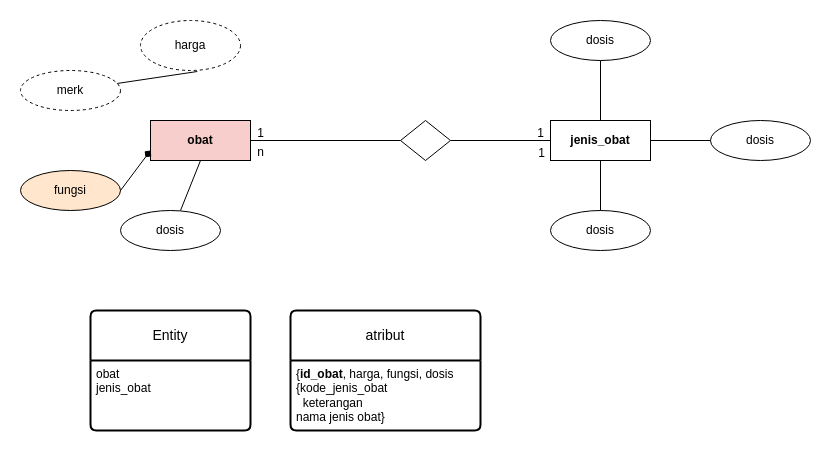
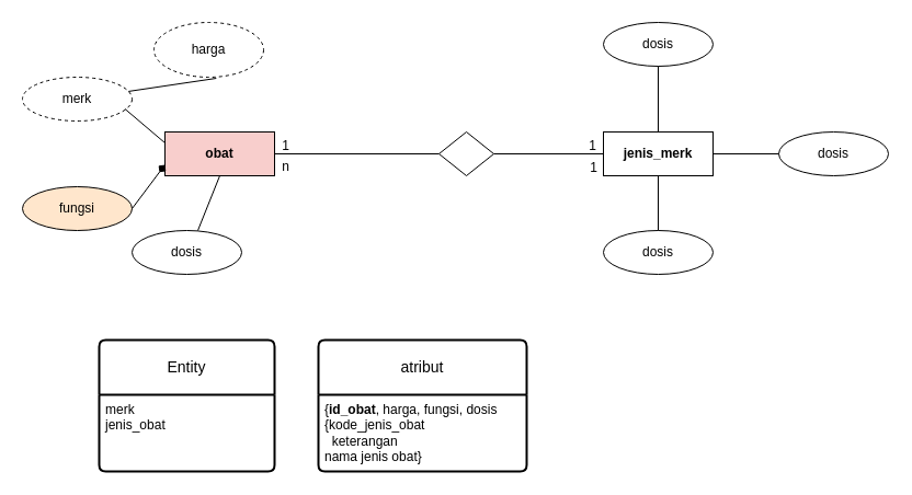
  <mxCell id="0" />
  <mxCell id="1" parent="0" />
  <mxCell id="2" value="&lt;b&gt;obat&lt;/b&gt;" style="whiteSpace=wrap;html=1;align=center;fillColor=#f8cecc;" vertex="1" parent="1"><mxGeometry x="150" y="120" width="100" height="40" as="geometry" /></mxCell>
  <mxCell id="3" value="harga" style="ellipse;whiteSpace=wrap;html=1;align=center;dashed=1;" vertex="1" parent="1"><mxGeometry x="140" y="20" width="100" height="50" as="geometry" /></mxCell>
  <mxCell id="4" value="merk" style="ellipse;whiteSpace=wrap;html=1;align=center;dashed=1;" vertex="1" parent="1"><mxGeometry x="20" y="70" width="100" height="40" as="geometry" /></mxCell>
  <mxCell id="5" value="fungsi" style="ellipse;whiteSpace=wrap;html=1;align=center;fillColor=#ffe6cc;" vertex="1" parent="1"><mxGeometry x="20" y="170" width="100" height="40" as="geometry" /></mxCell>
  <mxCell id="6" value="dosis" style="ellipse;whiteSpace=wrap;html=1;align=center;" vertex="1" parent="1"><mxGeometry x="120" y="210" width="100" height="40" as="geometry" /></mxCell>
  <mxCell id="7" value="" style="endArrow=none;html=1;rounded=0;exitX=0.568;exitY=1.02;exitDx=0;exitDy=0;exitPerimeter=0;" edge="1" parent="1" source="3" target="4"><mxGeometry relative="1" as="geometry"><mxPoint x="340" y="260" as="sourcePoint" /><mxPoint x="500" y="260" as="targetPoint" /></mxGeometry></mxCell>
+ <mxCell id="8" value="" style="endArrow=none;html=1;rounded=0;exitX=0.934;exitY=0.722;exitDx=0;exitDy=0;exitPerimeter=0;entryX=0;entryY=0.25;entryDx=0;entryDy=0;" edge="1" parent="1" source="4" target="2"><mxGeometry relative="1" as="geometry"><mxPoint x="207" y="81" as="sourcePoint" /><mxPoint x="207" y="129" as="targetPoint" /></mxGeometry></mxCell>
  <mxCell id="9" value="" style="endArrow=diamond;html=1;rounded=0;exitX=1;exitY=0.5;exitDx=0;exitDy=0;entryX=0;entryY=0.75;entryDx=0;entryDy=0;" edge="1" parent="1" source="5" target="2"><mxGeometry relative="1" as="geometry"><mxPoint x="120" y="160" as="sourcePoint" /><mxPoint x="157" y="191" as="targetPoint" /></mxGeometry></mxCell>
  <mxCell id="10" value="" style="endArrow=none;html=1;rounded=0;exitX=0.6;exitY=0;exitDx=0;exitDy=0;entryX=0.5;entryY=1;entryDx=0;entryDy=0;exitPerimeter=0;" edge="1" parent="1" source="6" target="2"><mxGeometry relative="1" as="geometry"><mxPoint x="130" y="200" as="sourcePoint" /><mxPoint x="160" y="160" as="targetPoint" /></mxGeometry></mxCell>
  <mxCell id="11" value="" style="shape=rhombus;perimeter=rhombusPerimeter;whiteSpace=wrap;html=1;align=center;" vertex="1" parent="1"><mxGeometry x="400" y="120" width="50" height="40" as="geometry" /></mxCell>
  <mxCell id="12" value="" style="endArrow=none;html=1;rounded=0;exitX=1;exitY=0.5;exitDx=0;exitDy=0;entryX=0;entryY=0.5;entryDx=0;entryDy=0;" edge="1" parent="1" source="2" target="11"><mxGeometry relative="1" as="geometry"><mxPoint x="300" y="110" as="sourcePoint" /><mxPoint x="460" y="110" as="targetPoint" /></mxGeometry></mxCell>
- <mxCell id="13" value="&lt;b&gt;jenis_obat&lt;/b&gt;" style="whiteSpace=wrap;html=1;align=center;" vertex="1" parent="1"><mxGeometry x="550" y="120" width="100" height="40" as="geometry" /></mxCell>
+ <mxCell id="13" value="&lt;b&gt;jenis_merk&lt;/b&gt;" style="whiteSpace=wrap;html=1;align=center;" vertex="1" parent="1"><mxGeometry x="550" y="120" width="100" height="40" as="geometry" /></mxCell>
  <mxCell id="14" value="" style="endArrow=none;html=1;rounded=0;exitX=1;exitY=0.5;exitDx=0;exitDy=0;entryX=0;entryY=0.5;entryDx=0;entryDy=0;" edge="1" parent="1" source="11" target="13"><mxGeometry relative="1" as="geometry"><mxPoint x="260" y="150" as="sourcePoint" /><mxPoint x="410" y="150" as="targetPoint" /></mxGeometry></mxCell>
  <mxCell id="15" value="dosis" style="ellipse;whiteSpace=wrap;html=1;align=center;" vertex="1" parent="1"><mxGeometry x="550" y="210" width="100" height="40" as="geometry" /></mxCell>
  <mxCell id="16" value="dosis" style="ellipse;whiteSpace=wrap;html=1;align=center;" vertex="1" parent="1"><mxGeometry x="710" y="120" width="100" height="40" as="geometry" /></mxCell>
  <mxCell id="17" value="dosis" style="ellipse;whiteSpace=wrap;html=1;align=center;" vertex="1" parent="1"><mxGeometry x="550" y="20" width="100" height="40" as="geometry" /></mxCell>
  <mxCell id="18" value="" style="endArrow=none;html=1;rounded=0;exitX=0.5;exitY=0;exitDx=0;exitDy=0;entryX=0.5;entryY=1;entryDx=0;entryDy=0;" edge="1" parent="1" source="15" target="13"><mxGeometry relative="1" as="geometry"><mxPoint x="190" y="220" as="sourcePoint" /><mxPoint x="210" y="170" as="targetPoint" /></mxGeometry></mxCell>
  <mxCell id="19" value="" style="endArrow=none;html=1;rounded=0;exitX=1;exitY=0.5;exitDx=0;exitDy=0;entryX=0;entryY=0.5;entryDx=0;entryDy=0;" edge="1" parent="1" source="13" target="16"><mxGeometry relative="1" as="geometry"><mxPoint x="610" y="220" as="sourcePoint" /><mxPoint x="610" y="170" as="targetPoint" /></mxGeometry></mxCell>
  <mxCell id="20" value="" style="endArrow=none;html=1;rounded=0;exitX=0.5;exitY=1;exitDx=0;exitDy=0;entryX=0.5;entryY=0;entryDx=0;entryDy=0;" edge="1" parent="1" source="17" target="13"><mxGeometry relative="1" as="geometry"><mxPoint x="660" y="150" as="sourcePoint" /><mxPoint x="720" y="150" as="targetPoint" /></mxGeometry></mxCell>
  <mxCell id="21" value="1" style="text;html=1;align=center;verticalAlign=middle;resizable=0;points=[];autosize=1;strokeColor=none;fillColor=none;" vertex="1" parent="1"><mxGeometry x="245" y="118" width="30" height="30" as="geometry" /></mxCell>
  <mxCell id="22" value="n" style="text;html=1;align=center;verticalAlign=middle;resizable=0;points=[];autosize=1;strokeColor=none;fillColor=none;" vertex="1" parent="1"><mxGeometry x="245" y="137" width="30" height="30" as="geometry" /></mxCell>
  <mxCell id="23" value="1" style="text;html=1;align=center;verticalAlign=middle;resizable=0;points=[];autosize=1;strokeColor=none;fillColor=none;" vertex="1" parent="1"><mxGeometry x="525" y="118" width="30" height="30" as="geometry" /></mxCell>
  <mxCell id="24" value="1" style="text;html=1;align=center;verticalAlign=middle;resizable=0;points=[];autosize=1;strokeColor=none;fillColor=none;" vertex="1" parent="1"><mxGeometry x="526" y="138" width="30" height="30" as="geometry" /></mxCell>
  <mxCell id="25" value="Entity" style="swimlane;childLayout=stackLayout;horizontal=1;startSize=50;horizontalStack=0;rounded=1;fontSize=14;fontStyle=0;strokeWidth=2;resizeParent=0;resizeLast=1;shadow=0;dashed=0;align=center;arcSize=4;whiteSpace=wrap;html=1;" vertex="1" parent="1"><mxGeometry x="90" y="310" width="160" height="120" as="geometry" /></mxCell>
- <mxCell id="26" value="obat&lt;div&gt;jenis_obat&lt;/div&gt;" style="align=left;strokeColor=none;fillColor=none;spacingLeft=4;fontSize=12;verticalAlign=top;resizable=0;rotatable=0;part=1;html=1;" vertex="1" parent="25"><mxGeometry y="50" width="160" height="70" as="geometry" /></mxCell>
+ <mxCell id="26" value="merk&lt;div&gt;jenis_obat&lt;/div&gt;" style="align=left;strokeColor=none;fillColor=none;spacingLeft=4;fontSize=12;verticalAlign=top;resizable=0;rotatable=0;part=1;html=1;" vertex="1" parent="25"><mxGeometry y="50" width="160" height="70" as="geometry" /></mxCell>
  <mxCell id="27" value="atribut" style="swimlane;childLayout=stackLayout;horizontal=1;startSize=50;horizontalStack=0;rounded=1;fontSize=14;fontStyle=0;strokeWidth=2;resizeParent=0;resizeLast=1;shadow=0;dashed=0;align=center;arcSize=4;whiteSpace=wrap;html=1;" vertex="1" parent="1"><mxGeometry x="290" y="310" width="190" height="120" as="geometry" /></mxCell>
  <mxCell id="28" value="{&lt;b&gt;id_obat&lt;/b&gt;, harga, fungsi, dosis&lt;div&gt;{kode_jenis_obat&lt;/div&gt;&lt;div&gt;&amp;nbsp; keterangan&lt;/div&gt;&lt;div&gt;nama jenis obat}&lt;/div&gt;" style="align=left;strokeColor=none;fillColor=none;spacingLeft=4;fontSize=12;verticalAlign=top;resizable=0;rotatable=0;part=1;html=1;" vertex="1" parent="27"><mxGeometry y="50" width="190" height="70" as="geometry" /></mxCell>
